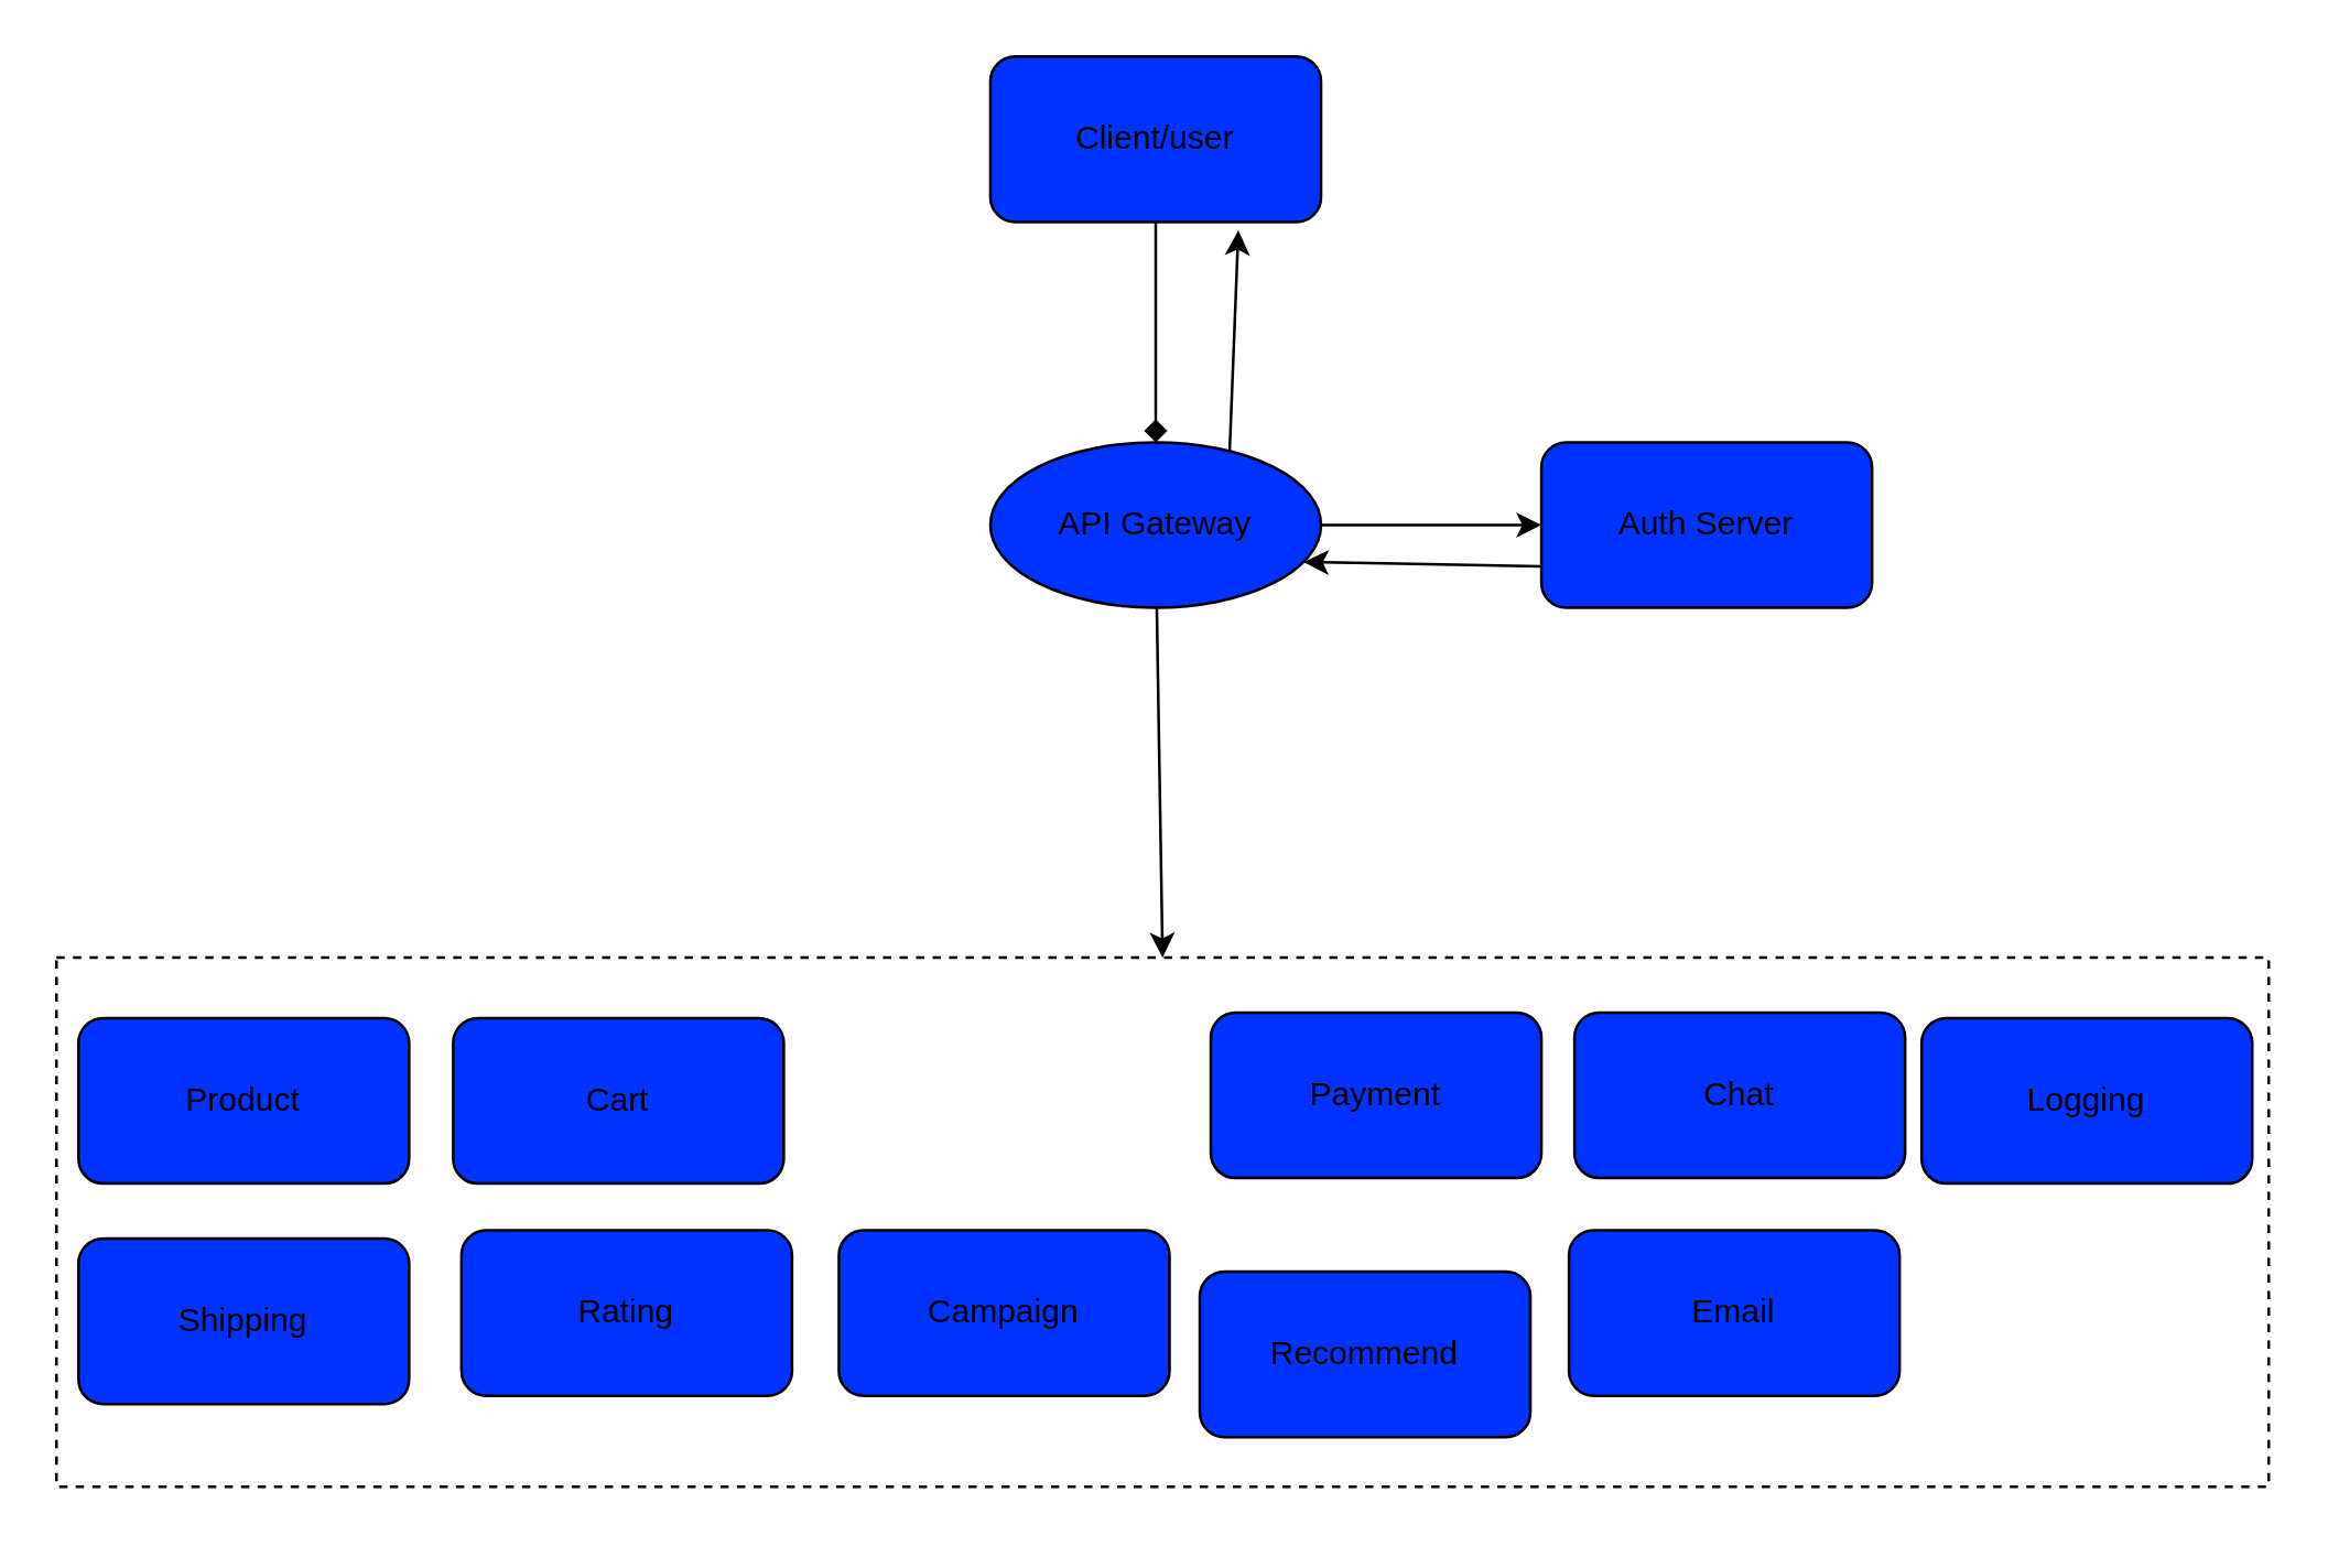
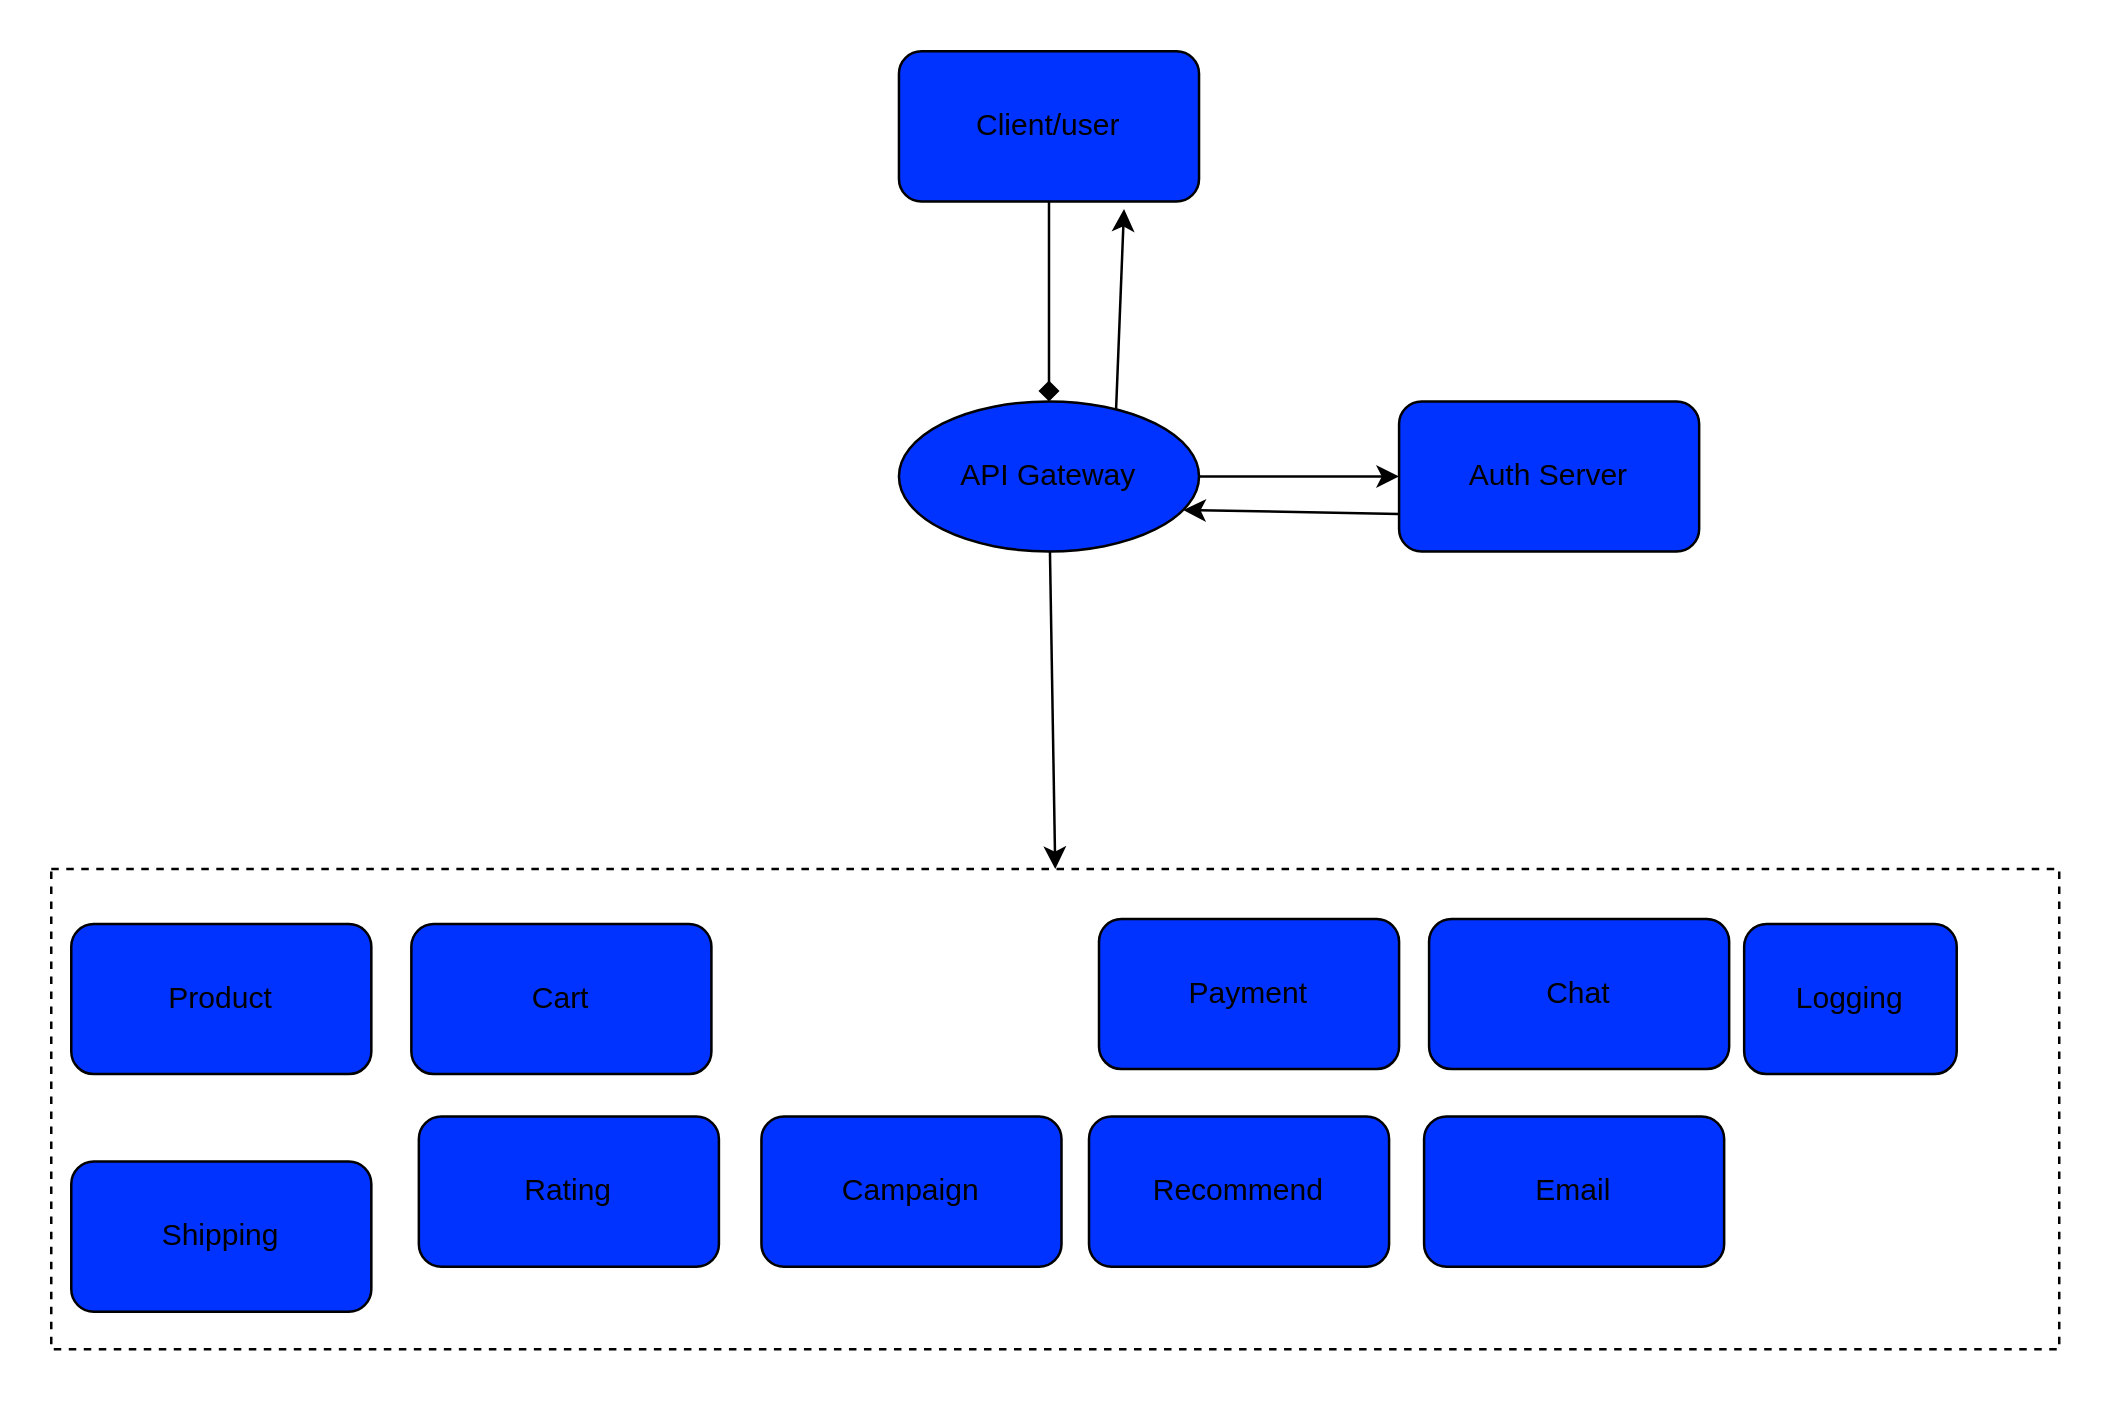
  <mxCell id="0" />
  <mxCell id="1" parent="0" />
  <mxCell id="2" value="" style="edgeStyle=none;html=1;strokeColor=#000;endArrow=diamond;" edge="1" parent="1" source="3" target="7"><mxGeometry relative="1" as="geometry" /></mxCell>
  <mxCell id="3" value="Client/user" style="rounded=1;whiteSpace=wrap;html=1;fillColor=#0033FF;" vertex="1" parent="1"><mxGeometry x="359" y="20" width="120" height="60" as="geometry" /></mxCell>
  <mxCell id="4" value="" style="edgeStyle=none;html=1;strokeColor=#000;" edge="1" parent="1" source="7" target="9"><mxGeometry relative="1" as="geometry" /></mxCell>
  <mxCell id="5" style="edgeStyle=none;html=1;exitX=0.75;exitY=0;exitDx=0;exitDy=0;strokeColor=#000;" edge="1" parent="1" source="7"><mxGeometry relative="1" as="geometry"><mxPoint x="449" y="83" as="targetPoint" /></mxGeometry></mxCell>
  <mxCell id="6" style="edgeStyle=none;html=1;entryX=0.5;entryY=0;entryDx=0;entryDy=0;strokeColor=#000;" edge="1" parent="1" source="7" target="10"><mxGeometry relative="1" as="geometry" /></mxCell>
  <mxCell id="7" value="API Gateway" style="ellipse;whiteSpace=wrap;html=1;fillColor=#0033FF;" vertex="1" parent="1"><mxGeometry x="359" y="160" width="120" height="60" as="geometry" /></mxCell>
  <mxCell id="8" style="edgeStyle=none;html=1;exitX=0;exitY=0.75;exitDx=0;exitDy=0;entryX=1;entryY=0.75;entryDx=0;entryDy=0;strokeColor=#000;" edge="1" parent="1" source="9" target="7"><mxGeometry relative="1" as="geometry" /></mxCell>
  <mxCell id="9" value="Auth Server" style="rounded=1;whiteSpace=wrap;html=1;fillColor=#0033FF;" vertex="1" parent="1"><mxGeometry x="559" y="160" width="120" height="60" as="geometry" /></mxCell>
  <mxCell id="10" value="" style="rounded=0;whiteSpace=wrap;html=1;labelBackgroundColor=#670FFF;fillColor=#fff;strokeWidth=1;strokeColor=#000;dashed=1;" vertex="1" parent="1"><mxGeometry x="20" y="347" width="803" height="192" as="geometry" /></mxCell>
  <mxCell id="11" value="Product" style="rounded=1;whiteSpace=wrap;html=1;fillColor=#0033FF;" vertex="1" parent="1"><mxGeometry x="28" y="369" width="120" height="60" as="geometry" /></mxCell>
  <mxCell id="12" value="Cart" style="rounded=1;whiteSpace=wrap;html=1;fillColor=#0033FF;" vertex="1" parent="1"><mxGeometry x="164" y="369" width="120" height="60" as="geometry" /></mxCell>
  <mxCell id="13" value="Email" style="rounded=1;whiteSpace=wrap;html=1;fillColor=#0033FF;" vertex="1" parent="1"><mxGeometry x="569" y="446" width="120" height="60" as="geometry" /></mxCell>
  <mxCell id="14" value="Payment" style="rounded=1;whiteSpace=wrap;html=1;fillColor=#0033FF;" vertex="1" parent="1"><mxGeometry x="439" y="367" width="120" height="60" as="geometry" /></mxCell>
- <mxCell id="15" value="Shipping" style="rounded=1;whiteSpace=wrap;html=1;fillColor=#0033FF;" vertex="1" parent="1"><mxGeometry x="28" y="449" width="120" height="60" as="geometry" /></mxCell>
+ <mxCell id="15" value="Shipping" style="rounded=1;whiteSpace=wrap;html=1;fillColor=#0033FF;" vertex="1" parent="1"><mxGeometry x="28" y="464" width="120" height="60" as="geometry" /></mxCell>
  <mxCell id="16" value="Chat" style="rounded=1;whiteSpace=wrap;html=1;fillColor=#0033FF;" vertex="1" parent="1"><mxGeometry x="571" y="367" width="120" height="60" as="geometry" /></mxCell>
  <mxCell id="17" value="Rating" style="rounded=1;whiteSpace=wrap;html=1;fillColor=#0033FF;" vertex="1" parent="1"><mxGeometry x="167" y="446" width="120" height="60" as="geometry" /></mxCell>
  <mxCell id="18" value="Campaign" style="rounded=1;whiteSpace=wrap;html=1;fillColor=#0033FF;" vertex="1" parent="1"><mxGeometry x="304" y="446" width="120" height="60" as="geometry" /></mxCell>
- <mxCell id="19" value="Recommend" style="rounded=1;whiteSpace=wrap;html=1;fillColor=#0033FF;" vertex="1" parent="1"><mxGeometry x="435" y="461" width="120" height="60" as="geometry" /></mxCell>
- <mxCell id="20" value="Logging" style="rounded=1;whiteSpace=wrap;html=1;fillColor=#0033FF;" vertex="1" parent="1"><mxGeometry x="697" y="369" width="120" height="60" as="geometry" /></mxCell>
+ <mxCell id="19" value="Recommend" style="rounded=1;whiteSpace=wrap;html=1;fillColor=#0033FF;" vertex="1" parent="1"><mxGeometry x="435" y="446" width="120" height="60" as="geometry" /></mxCell>
+ <mxCell id="20" value="Logging" style="rounded=1;whiteSpace=wrap;html=1;fillColor=#0033FF;" vertex="1" parent="1"><mxGeometry x="697" y="369" width="85" height="60" as="geometry" /></mxCell>
